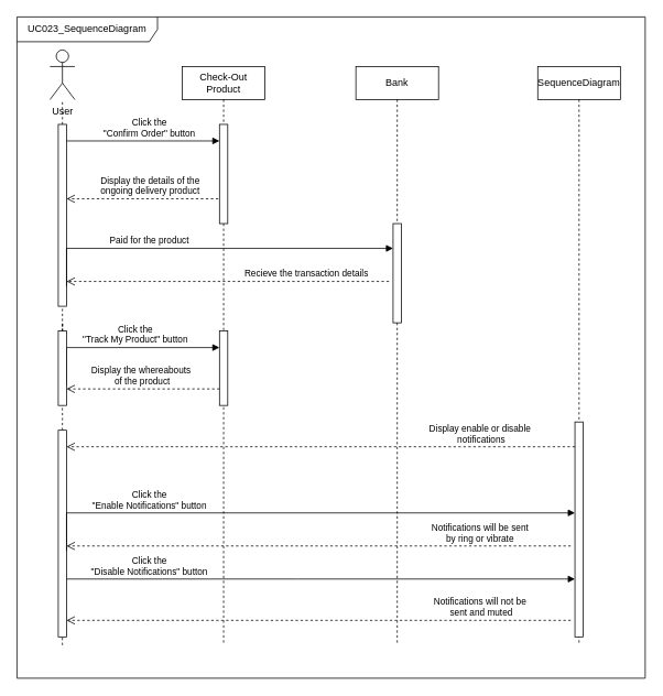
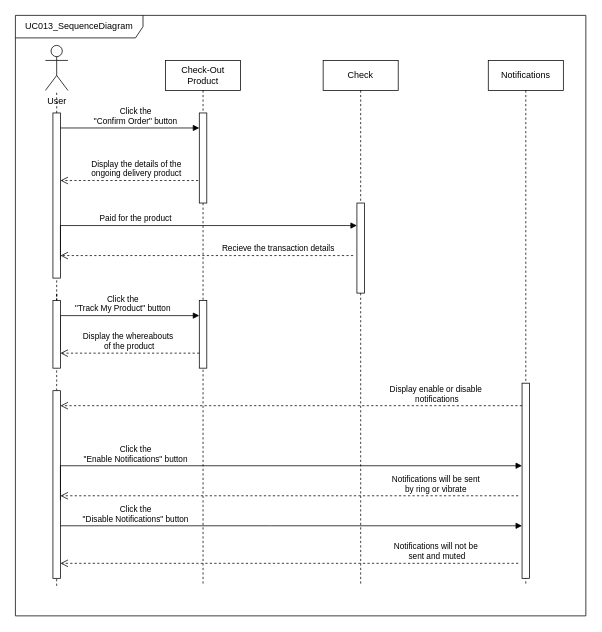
  <mxCell id="0" />
  <mxCell id="1" parent="0" />
  <mxCell id="2" value="Click the &lt;br&gt;&quot;Confirm Order&quot; button" style="html=1;verticalAlign=bottom;endArrow=block;edgeStyle=elbowEdgeStyle;elbow=vertical;curved=0;rounded=0;" parent="1" target="11" edge="1"><mxGeometry x="0.15" relative="1" as="geometry"><mxPoint x="75" y="160" as="sourcePoint" /><Array as="points"><mxPoint x="170" y="170" /></Array><mxPoint x="245" y="160" as="targetPoint" /><mxPoint as="offset" /></mxGeometry></mxCell>
  <mxCell id="3" value="User" style="shape=umlActor;verticalLabelPosition=bottom;verticalAlign=top;html=1;outlineConnect=0;" parent="1" vertex="1"><mxGeometry x="60" y="60" width="30" height="60" as="geometry" /></mxCell>
  <mxCell id="4" value="" style="endArrow=none;dashed=1;html=1;rounded=0;" parent="1" source="6" target="3" edge="1"><mxGeometry width="50" height="50" relative="1" as="geometry"><mxPoint x="75" y="390" as="sourcePoint" /><mxPoint x="430" y="310" as="targetPoint" /></mxGeometry></mxCell>
  <mxCell id="5" value="" style="endArrow=none;dashed=1;html=1;rounded=0;" parent="1" source="22" target="6" edge="1"><mxGeometry width="50" height="50" relative="1" as="geometry"><mxPoint x="75" y="560" as="sourcePoint" /><mxPoint x="75" y="120" as="targetPoint" /><Array as="points" /></mxGeometry></mxCell>
  <mxCell id="6" value="" style="html=1;points=[];perimeter=orthogonalPerimeter;outlineConnect=0;targetShapes=umlLifeline;portConstraint=eastwest;newEdgeStyle={&quot;edgeStyle&quot;:&quot;elbowEdgeStyle&quot;,&quot;elbow&quot;:&quot;vertical&quot;,&quot;curved&quot;:0,&quot;rounded&quot;:0};" parent="1" vertex="1"><mxGeometry x="70" y="150" width="10" height="220" as="geometry" /></mxCell>
  <mxCell id="7" value="Display the details of the &lt;br&gt;ongoing delivery product&lt;span id=&quot;docs-internal-guid-6458af00-7fff-c97e-c29c-b792e0b922f8&quot;&gt;&lt;/span&gt;" style="html=1;verticalAlign=bottom;endArrow=open;dashed=1;endSize=8;edgeStyle=elbowEdgeStyle;elbow=vertical;curved=0;rounded=0;" parent="1" source="10" edge="1"><mxGeometry x="-0.055" relative="1" as="geometry"><mxPoint x="420" y="240" as="sourcePoint" /><mxPoint x="80" y="240" as="targetPoint" /><mxPoint x="1" as="offset" /><Array as="points"><mxPoint x="200" y="240" /></Array></mxGeometry></mxCell>
  <mxCell id="8" value="" style="html=1;points=[];perimeter=orthogonalPerimeter;outlineConnect=0;targetShapes=umlLifeline;portConstraint=eastwest;newEdgeStyle={&quot;edgeStyle&quot;:&quot;elbowEdgeStyle&quot;,&quot;elbow&quot;:&quot;vertical&quot;,&quot;curved&quot;:0,&quot;rounded&quot;:0};" parent="1" vertex="1"><mxGeometry x="70" y="780" width="10" as="geometry" /></mxCell>
- <mxCell id="9" value="UC023_SequenceDiagram" style="shape=umlFrame;whiteSpace=wrap;html=1;pointerEvents=0;width=170;height=30;" parent="1" vertex="1"><mxGeometry x="20" y="20" width="760" height="800" as="geometry" /></mxCell>
+ <mxCell id="9" value="UC013_SequenceDiagram" style="shape=umlFrame;whiteSpace=wrap;html=1;pointerEvents=0;width=170;height=30;" parent="1" vertex="1"><mxGeometry x="20" y="20" width="760" height="800" as="geometry" /></mxCell>
  <mxCell id="10" value="Check-Out Product" style="shape=umlLifeline;perimeter=lifelinePerimeter;whiteSpace=wrap;html=1;container=0;dropTarget=0;collapsible=0;recursiveResize=0;outlineConnect=0;portConstraint=eastwest;newEdgeStyle={&quot;edgeStyle&quot;:&quot;elbowEdgeStyle&quot;,&quot;elbow&quot;:&quot;vertical&quot;,&quot;curved&quot;:0,&quot;rounded&quot;:0};" parent="1" vertex="1"><mxGeometry x="220" y="80" width="100" height="700" as="geometry" /></mxCell>
  <mxCell id="11" value="" style="html=1;points=[];perimeter=orthogonalPerimeter;outlineConnect=0;targetShapes=umlLifeline;portConstraint=eastwest;newEdgeStyle={&quot;edgeStyle&quot;:&quot;elbowEdgeStyle&quot;,&quot;elbow&quot;:&quot;vertical&quot;,&quot;curved&quot;:0,&quot;rounded&quot;:0};" parent="10" vertex="1"><mxGeometry x="45" y="70" width="10" height="120" as="geometry" /></mxCell>
  <mxCell id="12" value="" style="html=1;points=[];perimeter=orthogonalPerimeter;outlineConnect=0;targetShapes=umlLifeline;portConstraint=eastwest;newEdgeStyle={&quot;edgeStyle&quot;:&quot;elbowEdgeStyle&quot;,&quot;elbow&quot;:&quot;vertical&quot;,&quot;curved&quot;:0,&quot;rounded&quot;:0};" parent="10" vertex="1"><mxGeometry x="45" y="320" width="10" height="90" as="geometry" /></mxCell>
- <mxCell id="13" value="Bank" style="shape=umlLifeline;perimeter=lifelinePerimeter;whiteSpace=wrap;html=1;container=0;dropTarget=0;collapsible=0;recursiveResize=0;outlineConnect=0;portConstraint=eastwest;newEdgeStyle={&quot;edgeStyle&quot;:&quot;elbowEdgeStyle&quot;,&quot;elbow&quot;:&quot;vertical&quot;,&quot;curved&quot;:0,&quot;rounded&quot;:0};" parent="1" vertex="1"><mxGeometry x="430" y="80" width="100" height="700" as="geometry" /></mxCell>
+ <mxCell id="13" value="Check" style="shape=umlLifeline;perimeter=lifelinePerimeter;whiteSpace=wrap;html=1;container=0;dropTarget=0;collapsible=0;recursiveResize=0;outlineConnect=0;portConstraint=eastwest;newEdgeStyle={&quot;edgeStyle&quot;:&quot;elbowEdgeStyle&quot;,&quot;elbow&quot;:&quot;vertical&quot;,&quot;curved&quot;:0,&quot;rounded&quot;:0};" parent="1" vertex="1"><mxGeometry x="430" y="80" width="100" height="700" as="geometry" /></mxCell>
  <mxCell id="14" value="" style="html=1;points=[];perimeter=orthogonalPerimeter;outlineConnect=0;targetShapes=umlLifeline;portConstraint=eastwest;newEdgeStyle={&quot;edgeStyle&quot;:&quot;elbowEdgeStyle&quot;,&quot;elbow&quot;:&quot;vertical&quot;,&quot;curved&quot;:0,&quot;rounded&quot;:0};" parent="13" vertex="1"><mxGeometry x="45" y="190" width="10" height="120" as="geometry" /></mxCell>
  <mxCell id="15" value="Paid for the product" style="html=1;verticalAlign=bottom;endArrow=block;edgeStyle=elbowEdgeStyle;elbow=vertical;curved=0;rounded=0;exitX=1;exitY=0.889;exitDx=0;exitDy=0;exitPerimeter=0;" parent="1" source="6" target="14" edge="1"><mxGeometry x="-0.339" width="80" relative="1" as="geometry"><mxPoint x="230" y="280" as="sourcePoint" /><mxPoint x="310" y="280" as="targetPoint" /><Array as="points"><mxPoint x="360" y="300" /></Array><mxPoint as="offset" /></mxGeometry></mxCell>
  <mxCell id="16" value="Recieve the transaction details" style="html=1;verticalAlign=bottom;endArrow=open;dashed=1;endSize=8;edgeStyle=elbowEdgeStyle;elbow=vertical;curved=0;rounded=0;" parent="1" target="6" edge="1"><mxGeometry x="-0.487" relative="1" as="geometry"><mxPoint x="470" y="340" as="sourcePoint" /><mxPoint x="230" y="280" as="targetPoint" /><Array as="points"><mxPoint x="350" y="340" /><mxPoint x="360" y="330" /></Array><mxPoint as="offset" /></mxGeometry></mxCell>
- <mxCell id="17" value="SequenceDiagram" style="shape=umlLifeline;perimeter=lifelinePerimeter;whiteSpace=wrap;html=1;container=0;dropTarget=0;collapsible=0;recursiveResize=0;outlineConnect=0;portConstraint=eastwest;newEdgeStyle={&quot;edgeStyle&quot;:&quot;elbowEdgeStyle&quot;,&quot;elbow&quot;:&quot;vertical&quot;,&quot;curved&quot;:0,&quot;rounded&quot;:0};" parent="1" vertex="1"><mxGeometry x="650" y="80" width="100" height="700" as="geometry" /></mxCell>
+ <mxCell id="17" value="Notifications" style="shape=umlLifeline;perimeter=lifelinePerimeter;whiteSpace=wrap;html=1;container=0;dropTarget=0;collapsible=0;recursiveResize=0;outlineConnect=0;portConstraint=eastwest;newEdgeStyle={&quot;edgeStyle&quot;:&quot;elbowEdgeStyle&quot;,&quot;elbow&quot;:&quot;vertical&quot;,&quot;curved&quot;:0,&quot;rounded&quot;:0};" parent="1" vertex="1"><mxGeometry x="650" y="80" width="100" height="700" as="geometry" /></mxCell>
  <mxCell id="18" value="" style="html=1;points=[];perimeter=orthogonalPerimeter;outlineConnect=0;targetShapes=umlLifeline;portConstraint=eastwest;newEdgeStyle={&quot;edgeStyle&quot;:&quot;elbowEdgeStyle&quot;,&quot;elbow&quot;:&quot;vertical&quot;,&quot;curved&quot;:0,&quot;rounded&quot;:0};" parent="17" vertex="1"><mxGeometry x="45" y="430" width="10" height="260" as="geometry" /></mxCell>
  <mxCell id="19" value="Click the&lt;br&gt;&quot;Track My Product&quot; button" style="html=1;verticalAlign=bottom;endArrow=block;edgeStyle=elbowEdgeStyle;elbow=vertical;curved=0;rounded=0;exitX=1;exitY=0.889;exitDx=0;exitDy=0;exitPerimeter=0;" parent="1" target="12" edge="1"><mxGeometry x="0.115" width="80" relative="1" as="geometry"><mxPoint x="80" y="466" as="sourcePoint" /><mxPoint x="260" y="420" as="targetPoint" /><Array as="points"><mxPoint x="360" y="420" /></Array><mxPoint as="offset" /></mxGeometry></mxCell>
  <mxCell id="20" value="Display the whereabouts&lt;br&gt;&amp;nbsp;of the product" style="html=1;verticalAlign=bottom;endArrow=open;dashed=1;endSize=8;edgeStyle=elbowEdgeStyle;elbow=vertical;curved=0;rounded=0;" parent="1" source="12" edge="1"><mxGeometry x="0.027" relative="1" as="geometry"><mxPoint x="470" y="460" as="sourcePoint" /><mxPoint x="80" y="470" as="targetPoint" /><Array as="points"><mxPoint x="230" y="470" /><mxPoint x="180" y="460" /><mxPoint x="360" y="450" /></Array><mxPoint as="offset" /></mxGeometry></mxCell>
  <mxCell id="21" value="" style="endArrow=none;dashed=1;html=1;rounded=0;" parent="1" source="25" target="22" edge="1"><mxGeometry width="50" height="50" relative="1" as="geometry"><mxPoint x="75" y="680" as="sourcePoint" /><mxPoint x="75" y="370" as="targetPoint" /><Array as="points"><mxPoint x="75" y="390" /></Array></mxGeometry></mxCell>
  <mxCell id="22" value="" style="html=1;points=[];perimeter=orthogonalPerimeter;outlineConnect=0;targetShapes=umlLifeline;portConstraint=eastwest;newEdgeStyle={&quot;edgeStyle&quot;:&quot;elbowEdgeStyle&quot;,&quot;elbow&quot;:&quot;vertical&quot;,&quot;curved&quot;:0,&quot;rounded&quot;:0};" parent="1" vertex="1"><mxGeometry x="70" y="400" width="10" height="90" as="geometry" /></mxCell>
  <mxCell id="23" value="Display enable or disable&lt;br&gt;&amp;nbsp;notifications" style="html=1;verticalAlign=bottom;endArrow=open;dashed=1;endSize=8;edgeStyle=elbowEdgeStyle;elbow=vertical;curved=0;rounded=0;" parent="1" source="18" target="25" edge="1"><mxGeometry x="-0.626" relative="1" as="geometry"><mxPoint x="310" y="370" as="sourcePoint" /><mxPoint x="280" y="500" as="targetPoint" /><Array as="points"><mxPoint x="120" y="540" /><mxPoint x="390" y="520" /><mxPoint x="530" y="500" /><mxPoint x="500" y="500" /><mxPoint x="380" y="490" /><mxPoint x="540" y="420" /><mxPoint x="560" y="420" /></Array><mxPoint as="offset" /></mxGeometry></mxCell>
  <mxCell id="24" value="" style="endArrow=none;dashed=1;html=1;rounded=0;" parent="1" source="8" target="25" edge="1"><mxGeometry width="50" height="50" relative="1" as="geometry"><mxPoint x="75" y="780" as="sourcePoint" /><mxPoint x="75" y="400" as="targetPoint" /><Array as="points" /></mxGeometry></mxCell>
  <mxCell id="25" value="" style="html=1;points=[];perimeter=orthogonalPerimeter;outlineConnect=0;targetShapes=umlLifeline;portConstraint=eastwest;newEdgeStyle={&quot;edgeStyle&quot;:&quot;elbowEdgeStyle&quot;,&quot;elbow&quot;:&quot;vertical&quot;,&quot;curved&quot;:0,&quot;rounded&quot;:0};" parent="1" vertex="1"><mxGeometry x="70" y="520" width="10" height="250" as="geometry" /></mxCell>
  <mxCell id="26" value="Click the&lt;br&gt;&quot;Enable Notifications&quot; button" style="html=1;verticalAlign=bottom;endArrow=block;edgeStyle=elbowEdgeStyle;elbow=vertical;curved=0;rounded=0;exitX=1;exitY=0.889;exitDx=0;exitDy=0;exitPerimeter=0;" parent="1" target="18" edge="1"><mxGeometry x="-0.558" width="80" relative="1" as="geometry"><mxPoint x="80" y="666" as="sourcePoint" /><mxPoint x="265" y="620" as="targetPoint" /><Array as="points"><mxPoint x="360" y="620" /></Array><mxPoint as="offset" /></mxGeometry></mxCell>
  <mxCell id="27" value="Click the&lt;br&gt;&quot;Disable Notifications&quot; button" style="html=1;verticalAlign=bottom;endArrow=block;edgeStyle=elbowEdgeStyle;elbow=vertical;curved=0;rounded=0;" parent="1" edge="1"><mxGeometry x="-0.675" width="80" relative="1" as="geometry"><mxPoint x="80" y="700" as="sourcePoint" /><mxPoint x="695" y="700" as="targetPoint" /><Array as="points"><mxPoint x="360" y="700" /></Array><mxPoint as="offset" /></mxGeometry></mxCell>
  <mxCell id="28" value="Notifications will be sent &lt;br&gt;by ring or vibrate" style="html=1;verticalAlign=bottom;endArrow=open;dashed=1;endSize=8;edgeStyle=elbowEdgeStyle;elbow=vertical;curved=0;rounded=0;" parent="1" edge="1"><mxGeometry x="-0.639" relative="1" as="geometry"><mxPoint x="690" y="660" as="sourcePoint" /><mxPoint x="80" y="660" as="targetPoint" /><mxPoint as="offset" /></mxGeometry></mxCell>
  <mxCell id="29" value="Notifications will not be&lt;br&gt;&amp;nbsp;sent and muted" style="html=1;verticalAlign=bottom;endArrow=open;dashed=1;endSize=8;edgeStyle=elbowEdgeStyle;elbow=vertical;curved=0;rounded=0;" parent="1" edge="1"><mxGeometry x="-0.639" relative="1" as="geometry"><mxPoint x="690" y="750" as="sourcePoint" /><mxPoint x="80" y="750" as="targetPoint" /><mxPoint as="offset" /></mxGeometry></mxCell>
